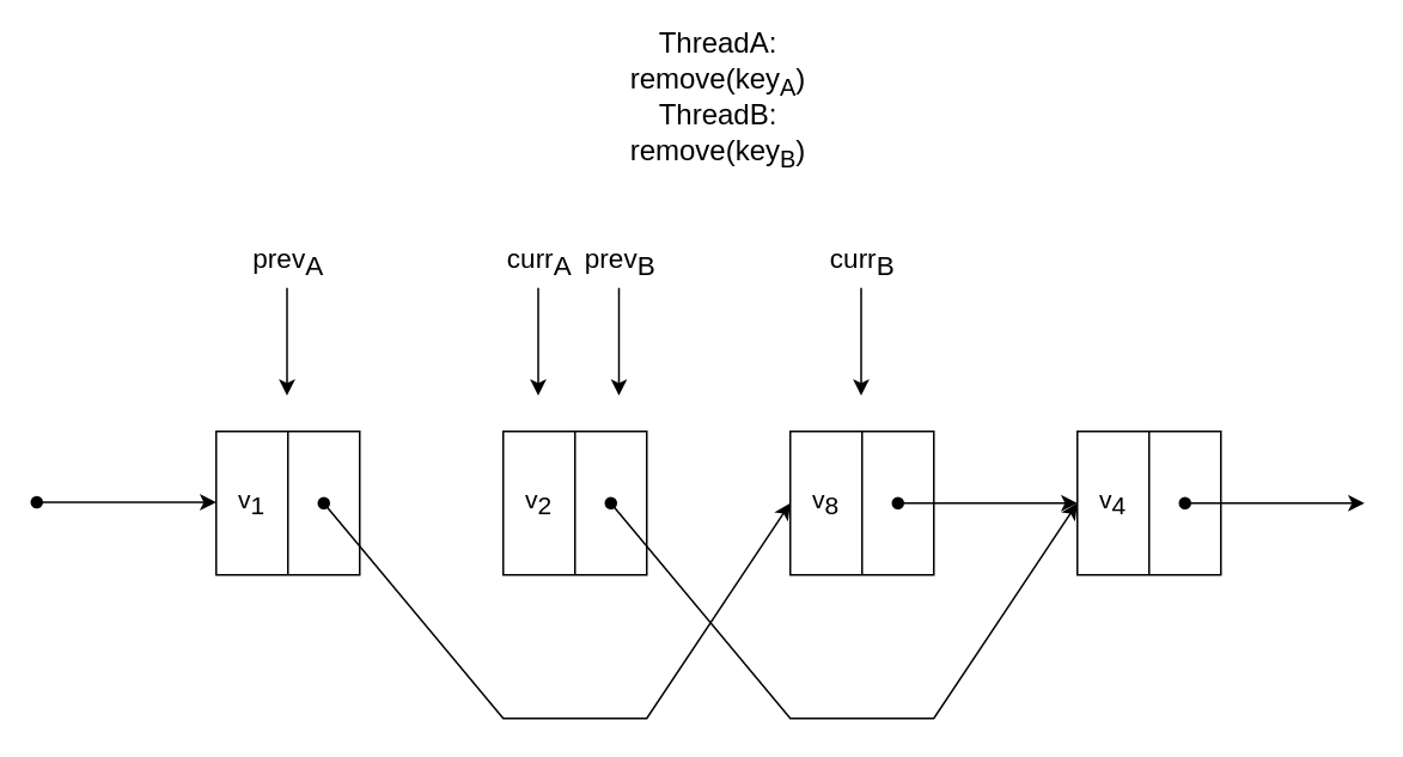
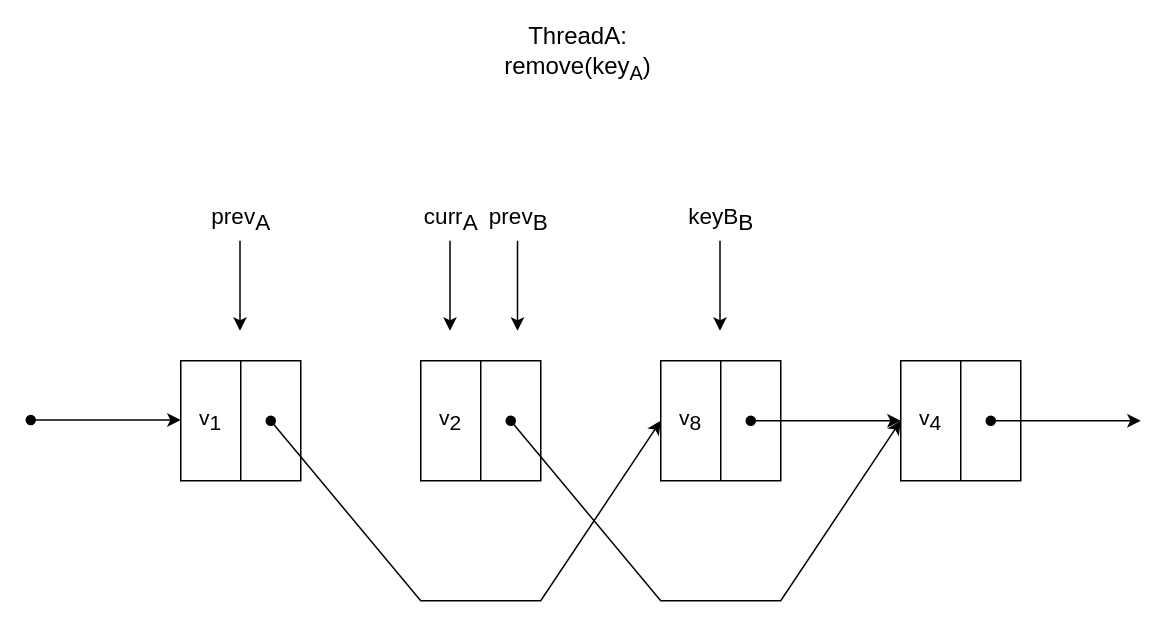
  <mxCell id="0" />
  <mxCell id="1" parent="0" />
  <mxCell id="2" value="" style="whiteSpace=wrap;html=1;aspect=fixed;" parent="1" vertex="1"><mxGeometry x="120" y="240" width="80" height="80" as="geometry" /></mxCell>
  <mxCell id="3" value="" style="endArrow=none;html=1;rounded=0;entryX=0.5;entryY=0;entryDx=0;entryDy=0;exitX=0.5;exitY=1;exitDx=0;exitDy=0;" parent="1" source="2" target="2" edge="1"><mxGeometry width="50" height="50" relative="1" as="geometry"><mxPoint x="360" y="410" as="sourcePoint" /><mxPoint x="410" y="360" as="targetPoint" /></mxGeometry></mxCell>
  <mxCell id="4" value="" style="endArrow=classic;html=1;rounded=0;strokeColor=default;strokeWidth=1;startArrow=oval;startFill=1;entryX=0;entryY=0.5;entryDx=0;entryDy=0;" parent="1" edge="1" target="8"><mxGeometry width="50" height="50" relative="1" as="geometry"><mxPoint x="180" y="280" as="sourcePoint" /><mxPoint x="430" y="360" as="targetPoint" /><Array as="points"><mxPoint x="280" y="400" /><mxPoint x="360" y="400" /></Array></mxGeometry></mxCell>
  <mxCell id="5" value="" style="whiteSpace=wrap;html=1;aspect=fixed;" parent="1" vertex="1"><mxGeometry x="280" y="240" width="80" height="80" as="geometry" /></mxCell>
  <mxCell id="6" value="" style="endArrow=none;html=1;rounded=0;entryX=0.5;entryY=0;entryDx=0;entryDy=0;exitX=0.5;exitY=1;exitDx=0;exitDy=0;" parent="1" source="5" target="5" edge="1"><mxGeometry width="50" height="50" relative="1" as="geometry"><mxPoint x="520" y="410" as="sourcePoint" /><mxPoint x="570" y="360" as="targetPoint" /></mxGeometry></mxCell>
  <mxCell id="7" value="" style="endArrow=classic;html=1;rounded=0;strokeColor=default;strokeWidth=1;startArrow=oval;startFill=1;entryX=0;entryY=0.5;entryDx=0;entryDy=0;" parent="1" edge="1" target="25"><mxGeometry width="50" height="50" relative="1" as="geometry"><mxPoint x="340" y="280" as="sourcePoint" /><mxPoint x="630" y="410" as="targetPoint" /><Array as="points"><mxPoint x="440" y="400" /><mxPoint x="520" y="400" /></Array></mxGeometry></mxCell>
  <mxCell id="8" value="" style="whiteSpace=wrap;html=1;aspect=fixed;" parent="1" vertex="1"><mxGeometry x="440" y="240" width="80" height="80" as="geometry" /></mxCell>
  <mxCell id="9" value="" style="endArrow=none;html=1;rounded=0;entryX=0.5;entryY=0;entryDx=0;entryDy=0;exitX=0.5;exitY=1;exitDx=0;exitDy=0;" parent="1" source="8" target="8" edge="1"><mxGeometry width="50" height="50" relative="1" as="geometry"><mxPoint x="380" y="430" as="sourcePoint" /><mxPoint x="430" y="380" as="targetPoint" /></mxGeometry></mxCell>
  <mxCell id="10" value="" style="endArrow=classic;html=1;rounded=0;strokeColor=default;strokeWidth=1;startArrow=oval;startFill=1;" parent="1" edge="1"><mxGeometry width="50" height="50" relative="1" as="geometry"><mxPoint x="500" y="280" as="sourcePoint" /><mxPoint x="600" y="280" as="targetPoint" /></mxGeometry></mxCell>
  <mxCell id="11" value="" style="endArrow=classic;html=1;rounded=0;strokeColor=default;strokeWidth=1;startArrow=oval;startFill=1;" parent="1" edge="1"><mxGeometry width="50" height="50" relative="1" as="geometry"><mxPoint x="20" y="279.5" as="sourcePoint" /><mxPoint x="120" y="279.5" as="targetPoint" /></mxGeometry></mxCell>
  <mxCell id="12" value="" style="endArrow=classic;html=1;rounded=0;" parent="1" edge="1"><mxGeometry width="50" height="50" relative="1" as="geometry"><mxPoint x="159.5" y="160" as="sourcePoint" /><mxPoint x="159.5" y="220" as="targetPoint" /></mxGeometry></mxCell>
  <mxCell id="13" value="&lt;div style=&quot;font-size: 15px;&quot;&gt;prev&lt;sub style=&quot;font-size: 15px;&quot;&gt;A&lt;/sub&gt;&lt;/div&gt;" style="text;html=1;align=center;verticalAlign=middle;resizable=0;points=[];autosize=1;strokeColor=none;fillColor=none;fontSize=15;" parent="1" vertex="1"><mxGeometry x="130" y="130" width="60" height="30" as="geometry" /></mxCell>
  <mxCell id="14" value="" style="endArrow=classic;html=1;rounded=0;" parent="1" edge="1"><mxGeometry width="50" height="50" relative="1" as="geometry"><mxPoint x="299.5" y="160" as="sourcePoint" /><mxPoint x="299.5" y="220" as="targetPoint" /></mxGeometry></mxCell>
  <mxCell id="15" value="&lt;div style=&quot;font-size: 15px;&quot;&gt;&lt;span style=&quot;font-size: 15px;&quot;&gt;curr&lt;/span&gt;&lt;span style=&quot;font-size: 15px;&quot;&gt;&lt;sub style=&quot;font-size: 15px;&quot;&gt;A&lt;/sub&gt;&lt;/span&gt;&lt;/div&gt;" style="text;html=1;align=center;verticalAlign=middle;resizable=0;points=[];autosize=1;strokeColor=none;fillColor=none;fontSize=15;" parent="1" vertex="1"><mxGeometry x="270" y="130" width="60" height="30" as="geometry" /></mxCell>
  <mxCell id="16" value="" style="endArrow=classic;html=1;rounded=0;" parent="1" edge="1"><mxGeometry width="50" height="50" relative="1" as="geometry"><mxPoint x="344.5" y="160" as="sourcePoint" /><mxPoint x="344.5" y="220" as="targetPoint" /></mxGeometry></mxCell>
  <mxCell id="17" value="&lt;div style=&quot;font-size: 15px;&quot;&gt;prev&lt;sub style=&quot;font-size: 15px;&quot;&gt;B&lt;/sub&gt;&lt;/div&gt;" style="text;html=1;align=center;verticalAlign=middle;resizable=0;points=[];autosize=1;strokeColor=none;fillColor=none;fontSize=15;" parent="1" vertex="1"><mxGeometry x="315" y="130" width="60" height="30" as="geometry" /></mxCell>
  <mxCell id="18" value="" style="endArrow=classic;html=1;rounded=0;" parent="1" edge="1"><mxGeometry width="50" height="50" relative="1" as="geometry"><mxPoint x="479.5" y="160" as="sourcePoint" /><mxPoint x="479.5" y="220" as="targetPoint" /></mxGeometry></mxCell>
- <mxCell id="19" value="&lt;div style=&quot;font-size: 15px;&quot;&gt;&lt;span style=&quot;font-size: 15px;&quot;&gt;curr&lt;/span&gt;&lt;span style=&quot;font-size: 15px;&quot;&gt;&lt;sub style=&quot;font-size: 15px;&quot;&gt;B&lt;/sub&gt;&lt;/span&gt;&lt;/div&gt;" style="text;html=1;align=center;verticalAlign=middle;resizable=0;points=[];autosize=1;strokeColor=none;fillColor=none;fontSize=15;" parent="1" vertex="1"><mxGeometry x="450" y="130" width="60" height="30" as="geometry" /></mxCell>
- <mxCell id="20" value="ThreadA: remove(key&lt;sub&gt;A&lt;/sub&gt;)" style="text;html=1;align=center;verticalAlign=middle;whiteSpace=wrap;rounded=0;fontSize=16;" parent="1" vertex="1"><mxGeometry x="315" y="20" width="170" height="30" as="geometry" /></mxCell>
- <mxCell id="21" value="ThreadB: remove(key&lt;sub&gt;B&lt;/sub&gt;) " style="text;html=1;align=center;verticalAlign=middle;whiteSpace=wrap;rounded=0;fontSize=16;" parent="1" vertex="1"><mxGeometry x="315" y="60" width="170" height="30" as="geometry" /></mxCell>
+ <mxCell id="19" value="&lt;div style=&quot;font-size: 15px;&quot;&gt;&lt;span style=&quot;font-size: 15px;&quot;&gt;keyB&lt;/span&gt;&lt;span style=&quot;font-size: 15px;&quot;&gt;&lt;sub style=&quot;font-size: 15px;&quot;&gt;B&lt;/sub&gt;&lt;/span&gt;&lt;/div&gt;" style="text;html=1;align=center;verticalAlign=middle;resizable=0;points=[];autosize=1;strokeColor=none;fillColor=none;fontSize=15;" parent="1" vertex="1"><mxGeometry x="450" y="130" width="60" height="30" as="geometry" /></mxCell>
+ <mxCell id="20" value="ThreadA: remove(key&lt;sub&gt;A&lt;/sub&gt;)" style="text;html=1;align=center;verticalAlign=middle;whiteSpace=wrap;rounded=0;fontSize=16;" parent="1" vertex="1"><mxGeometry x="300" y="20" width="170" height="30" as="geometry" /></mxCell>
  <mxCell id="22" value="v&lt;sub style=&quot;font-size: 14px;&quot;&gt;1&lt;/sub&gt;" style="text;html=1;align=center;verticalAlign=middle;whiteSpace=wrap;rounded=0;fontSize=14;" parent="1" vertex="1"><mxGeometry x="110" y="265" width="60" height="30" as="geometry" /></mxCell>
  <mxCell id="23" value="v&lt;sub style=&quot;font-size: 14px;&quot;&gt;2&lt;/sub&gt;" style="text;html=1;align=center;verticalAlign=middle;whiteSpace=wrap;rounded=0;fontSize=14;" parent="1" vertex="1"><mxGeometry x="270" y="265" width="60" height="30" as="geometry" /></mxCell>
  <mxCell id="24" value="v&lt;sub style=&quot;font-size: 14px;&quot;&gt;8&lt;/sub&gt;" style="text;html=1;align=center;verticalAlign=middle;whiteSpace=wrap;rounded=0;fontSize=14;" parent="1" vertex="1"><mxGeometry x="430" y="265" width="60" height="30" as="geometry" /></mxCell>
  <mxCell id="25" value="" style="whiteSpace=wrap;html=1;aspect=fixed;" vertex="1" parent="1"><mxGeometry x="600" y="240" width="80" height="80" as="geometry" /></mxCell>
  <mxCell id="26" value="" style="endArrow=none;html=1;rounded=0;entryX=0.5;entryY=0;entryDx=0;entryDy=0;exitX=0.5;exitY=1;exitDx=0;exitDy=0;" edge="1" parent="1" source="25" target="25"><mxGeometry width="50" height="50" relative="1" as="geometry"><mxPoint x="540" y="430" as="sourcePoint" /><mxPoint x="590" y="380" as="targetPoint" /></mxGeometry></mxCell>
  <mxCell id="27" value="" style="endArrow=classic;html=1;rounded=0;strokeColor=default;strokeWidth=1;startArrow=oval;startFill=1;" edge="1" parent="1"><mxGeometry width="50" height="50" relative="1" as="geometry"><mxPoint x="660" y="280" as="sourcePoint" /><mxPoint x="760" y="280" as="targetPoint" /></mxGeometry></mxCell>
  <mxCell id="28" value="v&lt;sub style=&quot;font-size: 14px;&quot;&gt;4&lt;/sub&gt;" style="text;html=1;align=center;verticalAlign=middle;whiteSpace=wrap;rounded=0;fontSize=14;" vertex="1" parent="1"><mxGeometry x="590" y="265" width="60" height="30" as="geometry" /></mxCell>
